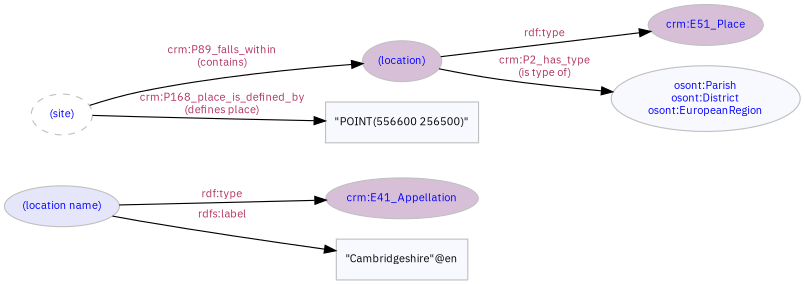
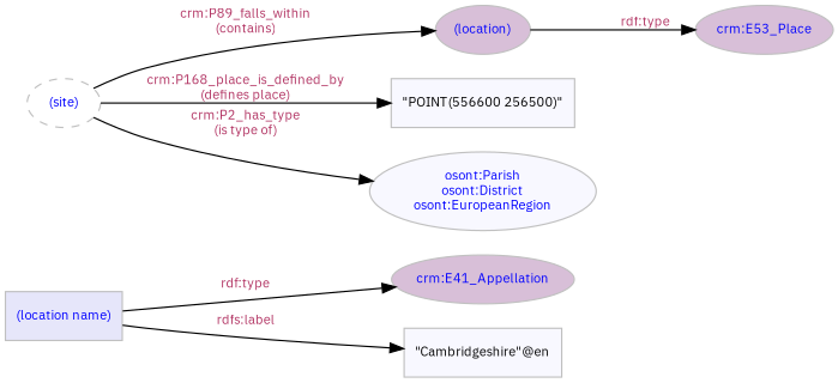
  digraph {
    fontname="IBM Plex Sans"
    rankdir=LR
    node [color=gray fillcolor=ghostwhite fontcolor=blue fontname="IBM Plex Sans" fontsize=10 style=filled]
    edge [color=black fontcolor=maroon fontname="IBM Plex Sans" fontsize=10]
    "crm:E41_Appellation" [fillcolor=thistle]
-   "crm:E53_Place" [fillcolor=thistle label="crm:E51_Place"]
+   "crm:E53_Place" [fillcolor=thistle]
    "(site)" [style=dashed]
    "(location)" [fillcolor=thistle]
    "\"POINT(556600 256500)\"" [fontcolor=black shape=box]
    "osont:Parish\nosont:District\nosont:EuropeanRegion"
-   "(location name)" [fillcolor=lavender]
+   "(location name)" [fillcolor=lavender shape=box]
    "\"Cambridgeshire\"@en" [fontcolor=black shape=box]
    "(site)" -> "(location)" [label="crm:P89_falls_within\n(contains)"]
    "(site)" -> "\"POINT(556600 256500)\"" [label="crm:P168_place_is_defined_by\n(defines place)"]
    "(location)" -> "crm:E53_Place" [label="rdf:type"]
-   "(location)" -> "osont:Parish\nosont:District\nosont:EuropeanRegion" [label="crm:P2_has_type\n(is type of)"]
+   "(site)" -> "osont:Parish\nosont:District\nosont:EuropeanRegion" [label="crm:P2_has_type\n(is type of)"]
    "(location name)" -> "crm:E41_Appellation" [label="rdf:type"]
    "(location name)" -> "\"Cambridgeshire\"@en" [label="rdfs:label"]
  }
